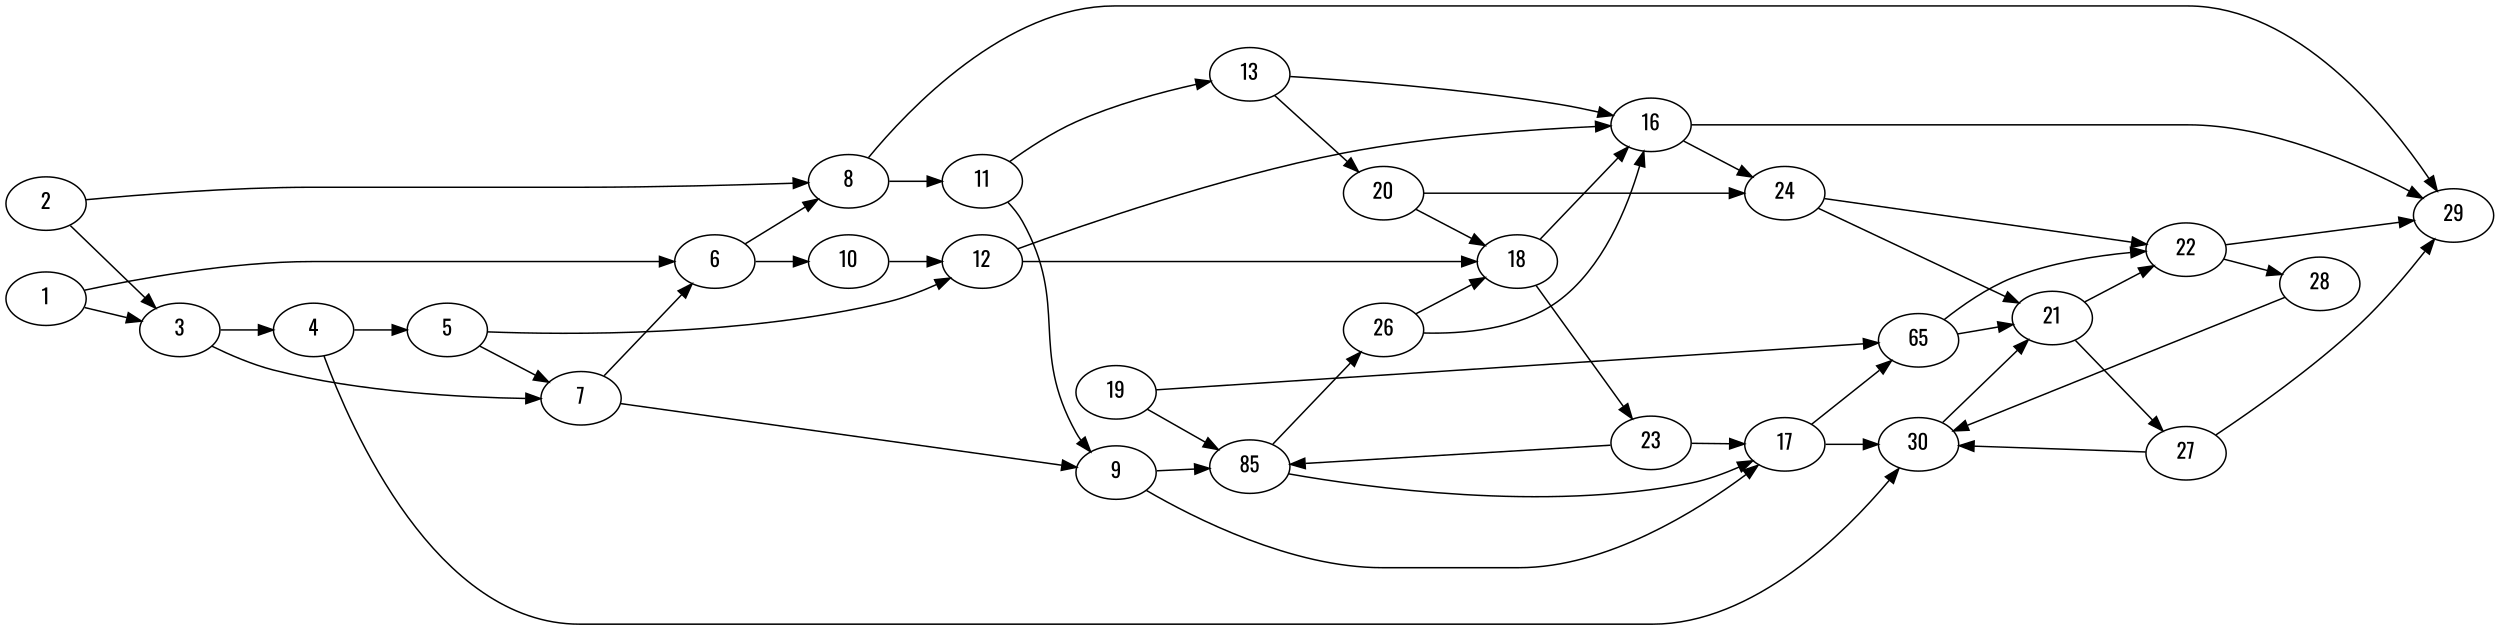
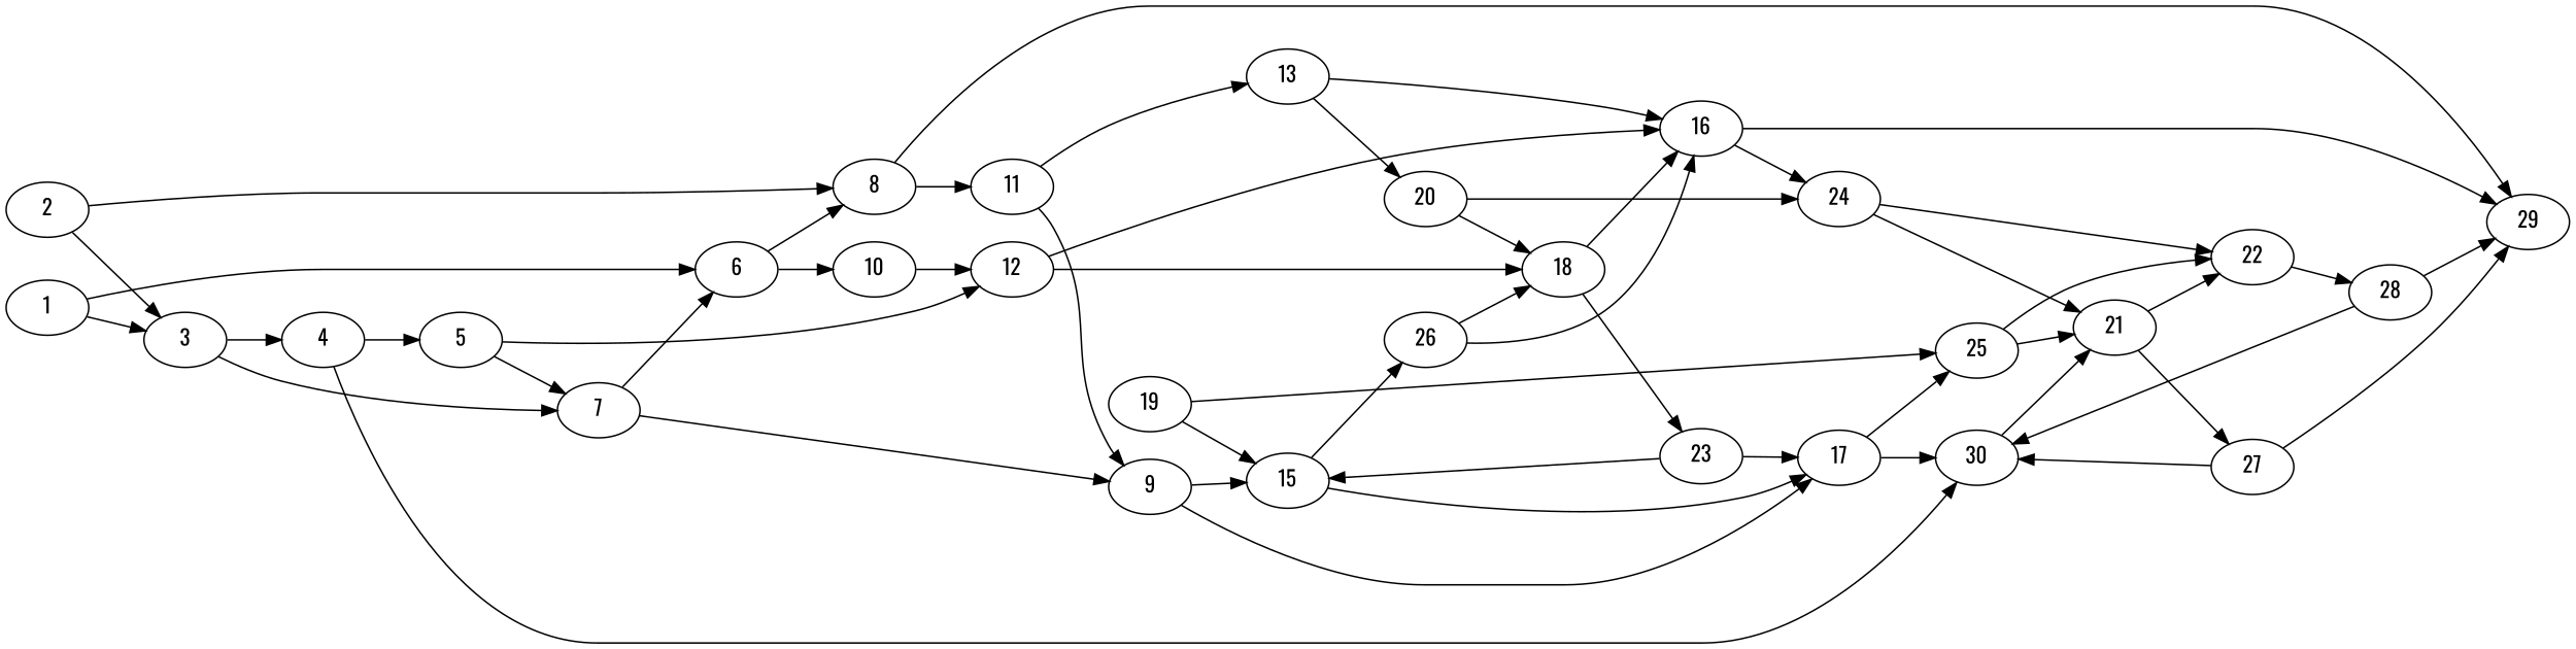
  digraph {
    fontname=Oswald
    rankdir=LR
    node [fontname=Oswald]
    edge [fontname=Oswald]
    1
    6
    3
    2
    8
    10
    4
    7
    11
    29
    12
    5
    30
    9
    13
    21
-   15 [label=85]
+   15
    17
    16
    18
    24
    23
    26
-   25 [label=65]
+   25
    20
    22
    19
    27
    28
    1 -> 6
    1 -> 3
    6 -> 8
    6 -> 10
    3 -> 4
    3 -> 7
    2 -> 3
    2 -> 8
    8 -> 11
    8 -> 29
    10 -> 12
    4 -> 5
    4 -> 30
    7 -> 6
    7 -> 9
    11 -> 9
    11 -> 13
    12 -> 16
    12 -> 18
    5 -> 7
    5 -> 12
    30 -> 21
    9 -> 15
    9 -> 17
    13 -> 16
    13 -> 20
    21 -> 22
    21 -> 27
    15 -> 17
    15 -> 26
    17 -> 30
    17 -> 25
    16 -> 29
    16 -> 24
    18 -> 16
    18 -> 23
    24 -> 21
    24 -> 22
    23 -> 15
    23 -> 17
    26 -> 16
    26 -> 18
    25 -> 21
    25 -> 22
    20 -> 18
    20 -> 24
    22 -> 28
    19 -> 15
    19 -> 25
    27 -> 29
    27 -> 30
-   22 -> 29
+   28 -> 29
    28 -> 30
  }
